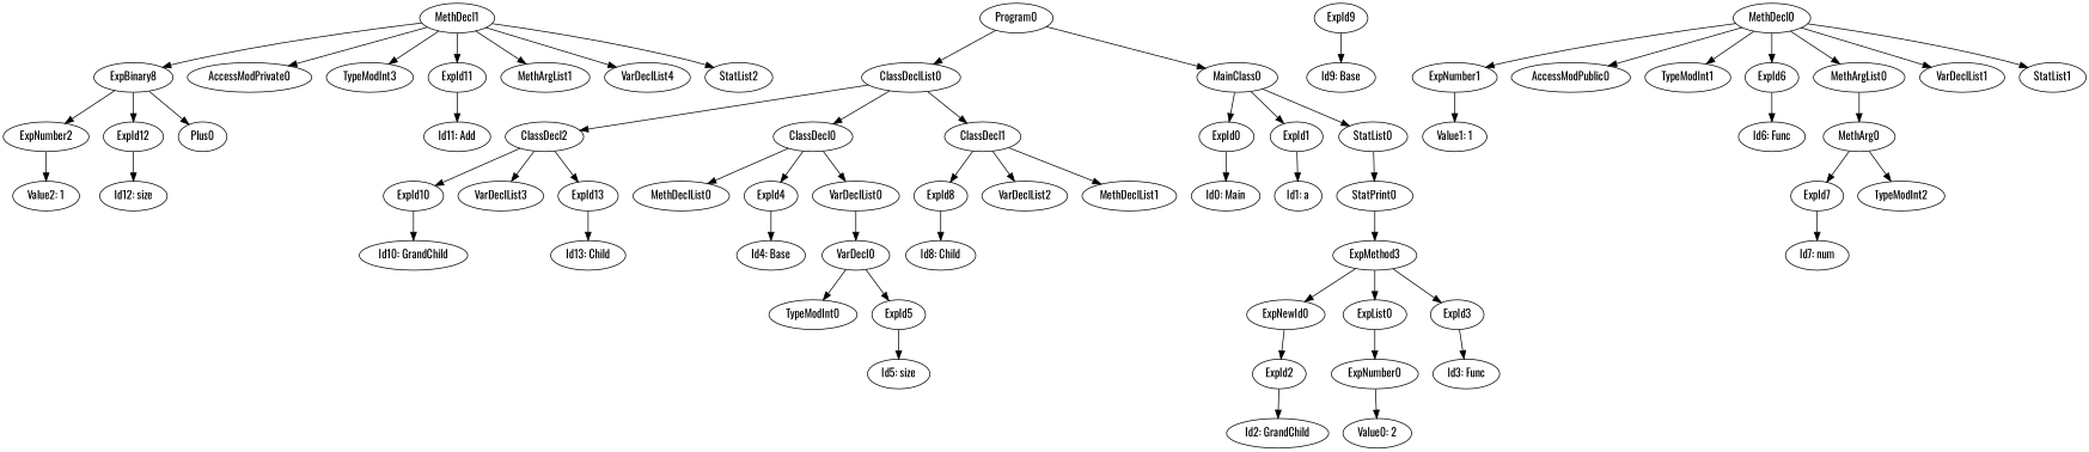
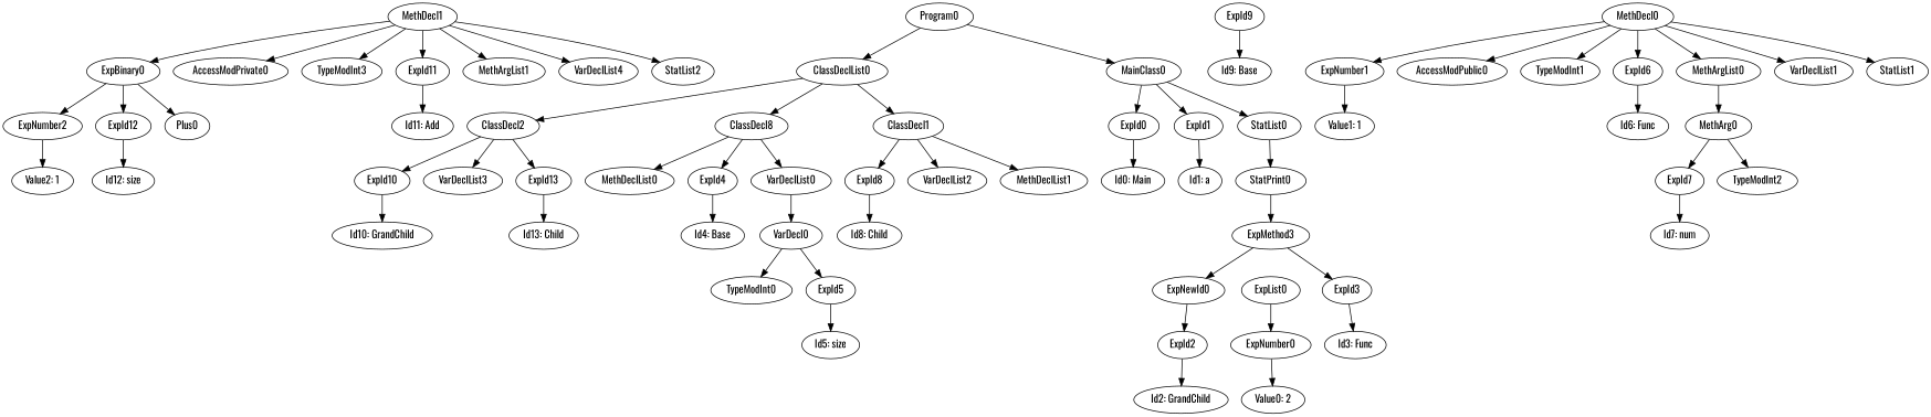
  digraph {
    fontname=Oswald
    ordering=out
    node [fontname=Oswald]
    edge [fontname=Oswald]
    MethDecl1
-   ExpBinary0 [label=ExpBinary8]
+   ExpBinary0
    AccessModPrivate0
    TypeModInt3
    ExpId11
    MethArgList1
    VarDeclList4
    StatList2
    ExpNumber2
    ExpId12
    Plus0
    "Id11: Add"
    "Value2: 1"
    "Id12: size"
    ClassDecl2
    ExpId10
    VarDeclList3
    ExpId13
    "Id10: GrandChild"
    "Id13: Child"
    ExpId9
    "Id9: Base"
    ClassDeclList0
-   ClassDecl0
+   ClassDecl0 [label=ClassDecl8]
    ClassDecl1
    MethDeclList0
    ExpId4
    VarDeclList0
    ExpId8
    VarDeclList2
    MethDeclList1
    "Id4: Base"
    VarDecl0
    "Id8: Child"
    MethDecl0
    ExpNumber1
    AccessModPublic0
    TypeModInt1
    ExpId6
    MethArgList0
    VarDeclList1
    StatList1
    "Value1: 1"
    "Id6: Func"
    MethArg0
    ExpNumber0
    "Value0: 2"
    n48 [label=ExpMethod3]
    StatPrint0
    ExpNewId0
    ExpList0
    ExpId3
    ExpId2
    "Id3: Func"
    ExpId7
    "Id7: num"
    TypeModInt0
    ExpId5
    "Id5: size"
    "Id2: GrandChild"
    MainClass0
    ExpId0
    ExpId1
    StatList0
    "Id0: Main"
    "Id1: a"
    Program0
    TypeModInt2
    MethDecl1 -> ExpBinary0
    MethDecl1 -> AccessModPrivate0
    MethDecl1 -> TypeModInt3
    MethDecl1 -> ExpId11
    MethDecl1 -> MethArgList1
    MethDecl1 -> VarDeclList4
    MethDecl1 -> StatList2
    ExpBinary0 -> ExpNumber2
    ExpBinary0 -> ExpId12
    ExpBinary0 -> Plus0
    ExpId11 -> "Id11: Add"
    ExpNumber2 -> "Value2: 1"
    ExpId12 -> "Id12: size"
    ClassDecl2 -> ExpId10
    ClassDecl2 -> VarDeclList3
    ClassDecl2 -> ExpId13
    ExpId10 -> "Id10: GrandChild"
    ExpId13 -> "Id13: Child"
    ExpId9 -> "Id9: Base"
    ClassDeclList0 -> ClassDecl2
    ClassDeclList0 -> ClassDecl0
    ClassDeclList0 -> ClassDecl1
    ClassDecl0 -> MethDeclList0
    ClassDecl0 -> ExpId4
    ClassDecl0 -> VarDeclList0
    ClassDecl1 -> ExpId8
    ClassDecl1 -> VarDeclList2
    ClassDecl1 -> MethDeclList1
    ExpId4 -> "Id4: Base"
    VarDeclList0 -> VarDecl0
    ExpId8 -> "Id8: Child"
    VarDecl0 -> TypeModInt0
    VarDecl0 -> ExpId5
    MethDecl0 -> ExpNumber1
    MethDecl0 -> AccessModPublic0
    MethDecl0 -> TypeModInt1
    MethDecl0 -> ExpId6
    MethDecl0 -> MethArgList0
    MethDecl0 -> VarDeclList1
    MethDecl0 -> StatList1
    ExpNumber1 -> "Value1: 1"
    ExpId6 -> "Id6: Func"
    MethArgList0 -> MethArg0
    MethArg0 -> ExpId7
    MethArg0 -> TypeModInt2
    ExpNumber0 -> "Value0: 2"
    n48 -> ExpNewId0
-   n48 -> ExpList0
    n48 -> ExpId3
    StatPrint0 -> n48
    ExpNewId0 -> ExpId2
    ExpList0 -> ExpNumber0
    ExpId3 -> "Id3: Func"
    ExpId2 -> "Id2: GrandChild"
    ExpId7 -> "Id7: num"
    ExpId5 -> "Id5: size"
    MainClass0 -> ExpId0
    MainClass0 -> ExpId1
    MainClass0 -> StatList0
    ExpId0 -> "Id0: Main"
    ExpId1 -> "Id1: a"
    StatList0 -> StatPrint0
    Program0 -> ClassDeclList0
    Program0 -> MainClass0
  }
